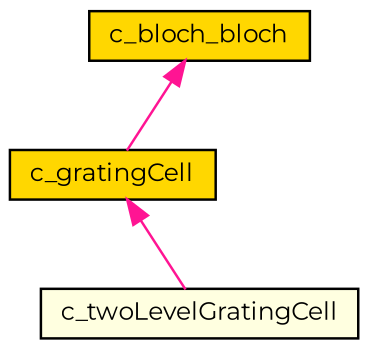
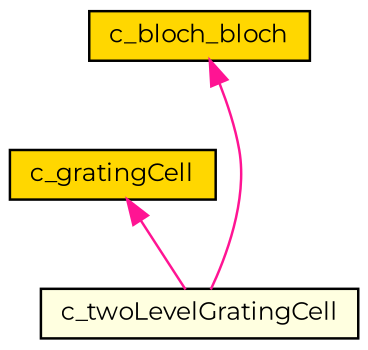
  digraph {
    fontname=Montserrat
    node [color=black fillcolor=gold fontname=Montserrat fontsize=10 shape=record style=filled]
    edge [color=deeppink dir=back fontname=Montserrat fontsize=10 labelfontname=FreeSans labelfontsize=10 style=solid]
    n1 [fontcolor=black height=0.2 label=c_gratingCell width=0.4]
    n2 [fillcolor=lightyellow height=0.2 label=c_twoLevelGratingCell width=0.4]
    n3 [height=0.2 label=c_bloch_bloch width=0.4]
    n1 -> n2
-   n3 -> n1
+   n3 -> n2
  }
